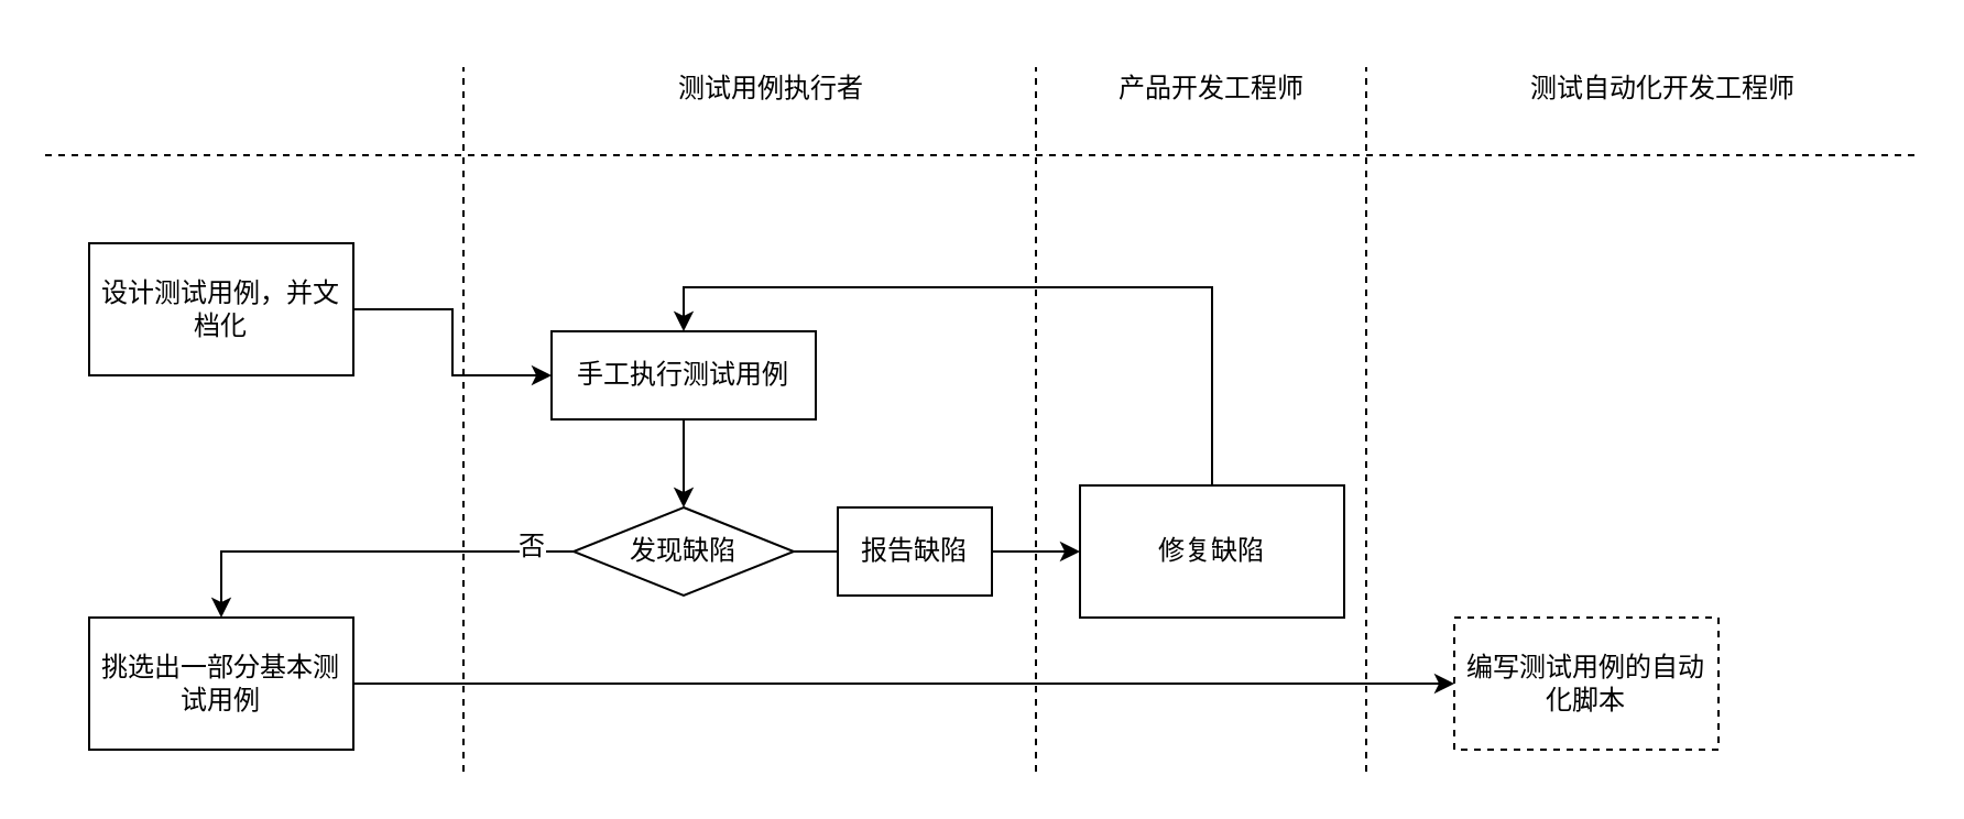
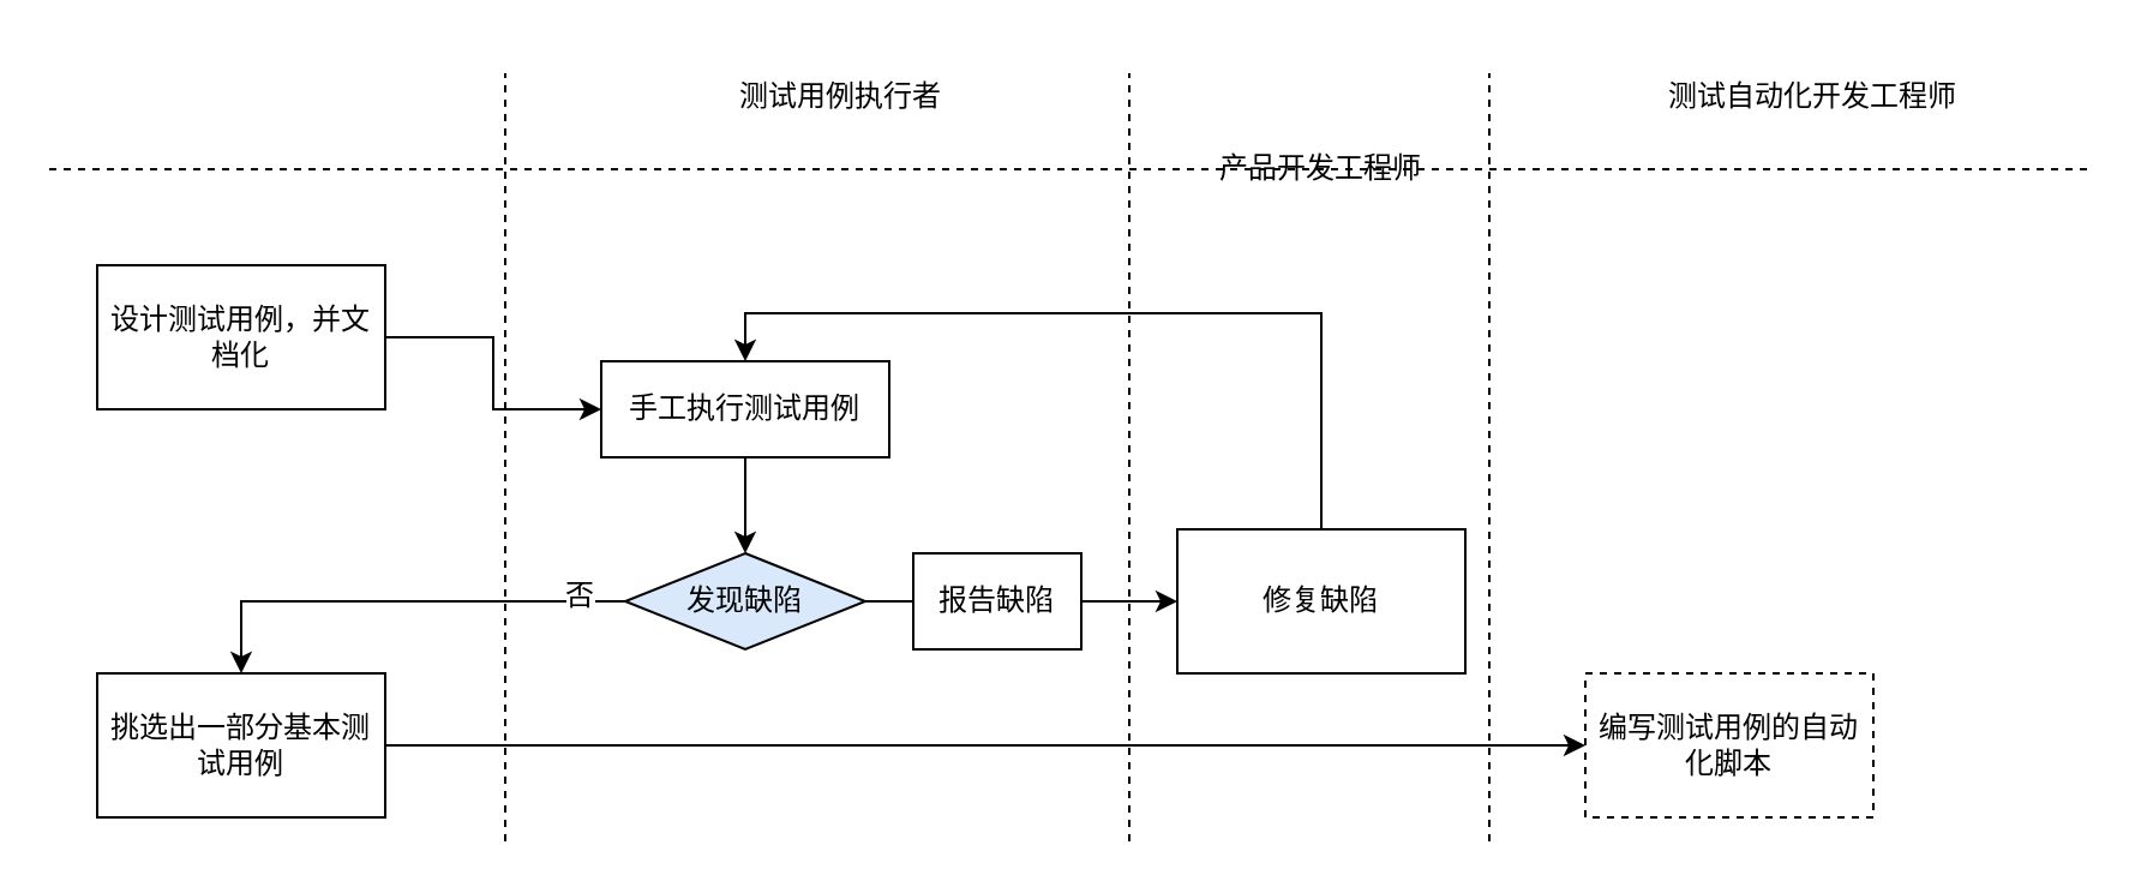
  <mxCell id="0" />
  <mxCell id="1" parent="0" />
  <mxCell id="2" value="" style="endArrow=none;dashed=1;html=1;" edge="1" parent="1"><mxGeometry width="50" height="50" relative="1" as="geometry"><mxPoint x="20" y="70" as="sourcePoint" /><mxPoint x="870" y="70" as="targetPoint" /></mxGeometry></mxCell>
  <mxCell id="3" value="" style="endArrow=none;dashed=1;html=1;" edge="1" parent="1"><mxGeometry width="50" height="50" relative="1" as="geometry"><mxPoint x="210" y="350" as="sourcePoint" /><mxPoint x="210" y="30" as="targetPoint" /></mxGeometry></mxCell>
  <mxCell id="4" value="" style="endArrow=none;dashed=1;html=1;" edge="1" parent="1"><mxGeometry width="50" height="50" relative="1" as="geometry"><mxPoint x="470" y="350" as="sourcePoint" /><mxPoint x="470" y="30" as="targetPoint" /></mxGeometry></mxCell>
  <mxCell id="5" value="" style="endArrow=none;dashed=1;html=1;" edge="1" parent="1"><mxGeometry width="50" height="50" relative="1" as="geometry"><mxPoint x="620" y="350" as="sourcePoint" /><mxPoint x="620" y="30" as="targetPoint" /></mxGeometry></mxCell>
  <mxCell id="6" value="测试用例执行者" style="text;html=1;strokeColor=none;fillColor=none;align=center;verticalAlign=middle;whiteSpace=wrap;rounded=0;" vertex="1" parent="1"><mxGeometry x="300" y="20" width="100" height="40" as="geometry" /></mxCell>
- <mxCell id="7" value="产品开发工程师" style="text;html=1;strokeColor=none;fillColor=none;align=center;verticalAlign=middle;whiteSpace=wrap;rounded=0;" vertex="1" parent="1"><mxGeometry x="500" y="20" width="100" height="40" as="geometry" /></mxCell>
+ <mxCell id="7" value="产品开发工程师" style="text;html=1;strokeColor=none;fillColor=none;align=center;verticalAlign=middle;whiteSpace=wrap;rounded=0;" vertex="1" parent="1"><mxGeometry x="500" y="50" width="100" height="40" as="geometry" /></mxCell>
  <mxCell id="8" value="测试自动化开发工程师" style="text;html=1;strokeColor=none;fillColor=none;align=center;verticalAlign=middle;whiteSpace=wrap;rounded=0;" vertex="1" parent="1"><mxGeometry x="650" y="20" width="210" height="40" as="geometry" /></mxCell>
  <mxCell id="9" style="edgeStyle=orthogonalEdgeStyle;rounded=0;orthogonalLoop=1;jettySize=auto;html=1;entryX=0;entryY=0.5;entryDx=0;entryDy=0;" edge="1" parent="1" source="10" target="14"><mxGeometry relative="1" as="geometry" /></mxCell>
  <mxCell id="10" value="设计测试用例，并文档化" style="rounded=0;whiteSpace=wrap;html=1;" vertex="1" parent="1"><mxGeometry x="40" y="110" width="120" height="60" as="geometry" /></mxCell>
  <mxCell id="11" style="edgeStyle=orthogonalEdgeStyle;rounded=0;orthogonalLoop=1;jettySize=auto;html=1;entryX=0;entryY=0.5;entryDx=0;entryDy=0;" edge="1" parent="1" source="12" target="19"><mxGeometry relative="1" as="geometry" /></mxCell>
  <mxCell id="12" value="挑选出一部分基本测试用例" style="rounded=0;whiteSpace=wrap;html=1;" vertex="1" parent="1"><mxGeometry x="40" y="280" width="120" height="60" as="geometry" /></mxCell>
  <mxCell id="13" style="edgeStyle=orthogonalEdgeStyle;rounded=0;orthogonalLoop=1;jettySize=auto;html=1;entryX=0.5;entryY=0;entryDx=0;entryDy=0;" edge="1" parent="1" source="14" target="18"><mxGeometry relative="1" as="geometry" /></mxCell>
  <mxCell id="14" value="手工执行测试用例" style="rounded=0;whiteSpace=wrap;html=1;" vertex="1" parent="1"><mxGeometry x="250" y="150" width="120" height="40" as="geometry" /></mxCell>
  <mxCell id="15" style="edgeStyle=orthogonalEdgeStyle;rounded=0;orthogonalLoop=1;jettySize=auto;html=1;entryX=0.5;entryY=0;entryDx=0;entryDy=0;" edge="1" parent="1" source="18" target="12"><mxGeometry relative="1" as="geometry"><Array as="points"><mxPoint x="100" y="250" /></Array></mxGeometry></mxCell>
  <mxCell id="16" value="否" style="text;html=1;align=center;verticalAlign=middle;resizable=0;points=[];labelBackgroundColor=#ffffff;" vertex="1" connectable="0" parent="15"><mxGeometry x="-0.789" y="-3" relative="1" as="geometry"><mxPoint as="offset" /></mxGeometry></mxCell>
  <mxCell id="17" style="edgeStyle=orthogonalEdgeStyle;rounded=0;orthogonalLoop=1;jettySize=auto;html=1;entryX=0;entryY=0.5;entryDx=0;entryDy=0;endArrow=none;" edge="1" parent="1" source="18" target="21"><mxGeometry relative="1" as="geometry" /></mxCell>
- <mxCell id="18" value="发现缺陷" style="rhombus;whiteSpace=wrap;html=1;" vertex="1" parent="1"><mxGeometry x="260" y="230" width="100" height="40" as="geometry" /></mxCell>
+ <mxCell id="18" value="发现缺陷" style="rhombus;whiteSpace=wrap;html=1;fillColor=#dae8fc;" vertex="1" parent="1"><mxGeometry x="260" y="230" width="100" height="40" as="geometry" /></mxCell>
  <mxCell id="19" value="编写测试用例的自动化脚本" style="rounded=0;whiteSpace=wrap;html=1;dashed=1;" vertex="1" parent="1"><mxGeometry x="660" y="280" width="120" height="60" as="geometry" /></mxCell>
  <mxCell id="20" style="edgeStyle=orthogonalEdgeStyle;rounded=0;orthogonalLoop=1;jettySize=auto;html=1;entryX=0;entryY=0.5;entryDx=0;entryDy=0;" edge="1" parent="1" source="21" target="23"><mxGeometry relative="1" as="geometry" /></mxCell>
  <mxCell id="21" value="报告缺陷" style="rounded=0;whiteSpace=wrap;html=1;" vertex="1" parent="1"><mxGeometry x="380" y="230" width="70" height="40" as="geometry" /></mxCell>
  <mxCell id="22" style="edgeStyle=orthogonalEdgeStyle;rounded=0;orthogonalLoop=1;jettySize=auto;html=1;entryX=0.5;entryY=0;entryDx=0;entryDy=0;" edge="1" parent="1" source="23" target="14"><mxGeometry relative="1" as="geometry"><Array as="points"><mxPoint x="550" y="130" /><mxPoint x="310" y="130" /></Array></mxGeometry></mxCell>
  <mxCell id="23" value="修复缺陷" style="rounded=0;whiteSpace=wrap;html=1;" vertex="1" parent="1"><mxGeometry x="490" y="220" width="120" height="60" as="geometry" /></mxCell>
